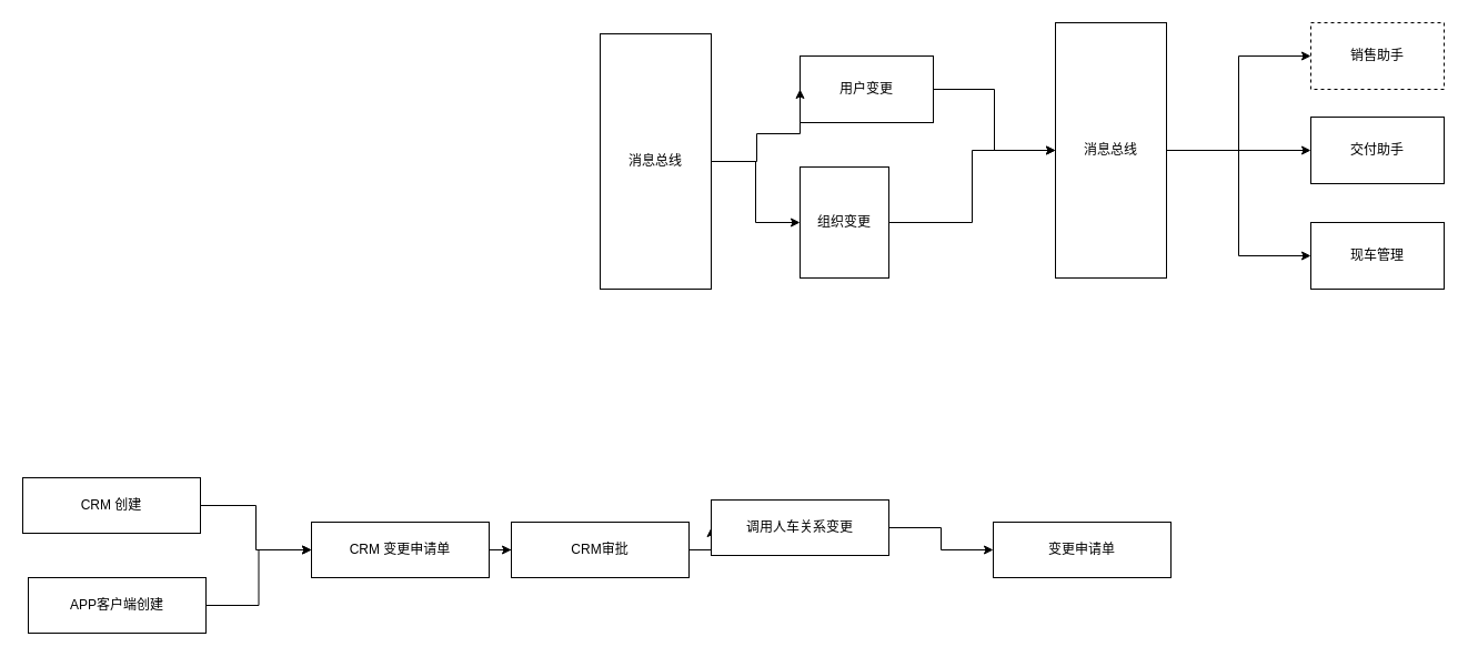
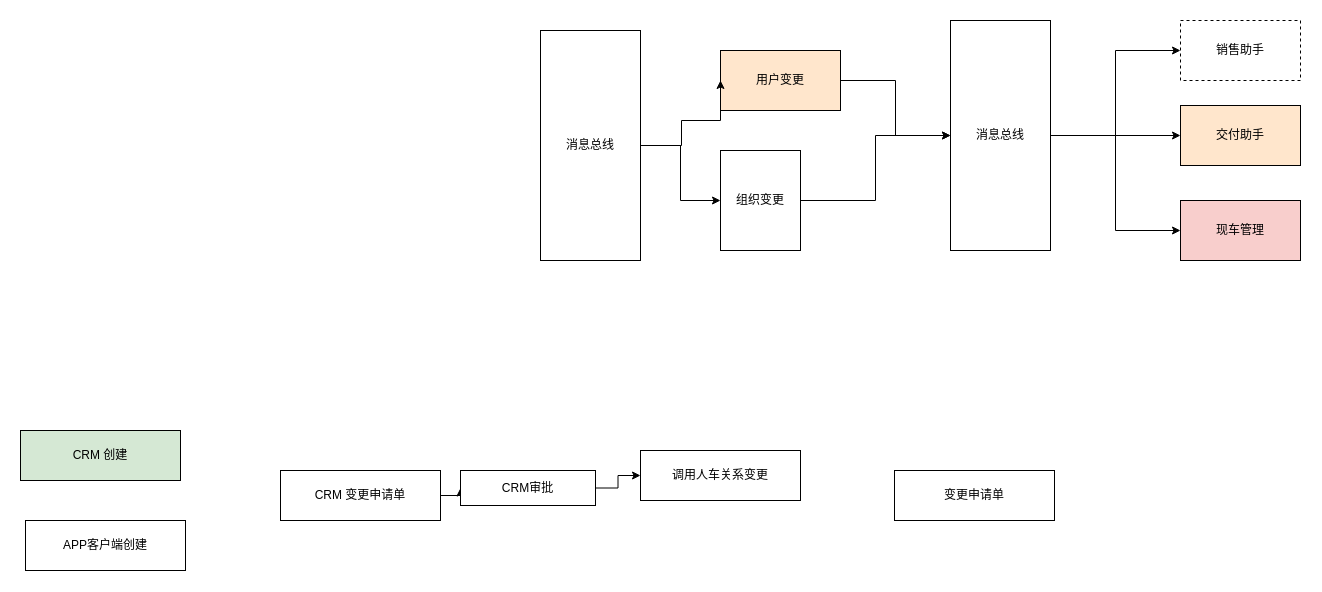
  <mxCell id="0" />
  <mxCell id="1" parent="0" />
  <mxCell id="2" value="" style="edgeStyle=orthogonalEdgeStyle;rounded=0;orthogonalLoop=1;jettySize=auto;html=1;" parent="1" source="3" target="9" edge="1"><mxGeometry relative="1" as="geometry" /></mxCell>
- <mxCell id="3" value="用户变更" style="rounded=0;whiteSpace=wrap;html=1;" parent="1" vertex="1"><mxGeometry x="720" y="50" width="120" height="60" as="geometry" /></mxCell>
+ <mxCell id="3" value="用户变更" style="rounded=0;whiteSpace=wrap;html=1;fillColor=#ffe6cc;" parent="1" vertex="1"><mxGeometry x="720" y="50" width="120" height="60" as="geometry" /></mxCell>
  <mxCell id="4" value="" style="edgeStyle=orthogonalEdgeStyle;rounded=0;orthogonalLoop=1;jettySize=auto;html=1;" parent="1" source="5" target="9" edge="1"><mxGeometry relative="1" as="geometry" /></mxCell>
  <mxCell id="5" value="组织变更" style="rounded=0;whiteSpace=wrap;html=1;" parent="1" vertex="1"><mxGeometry x="720" y="150" width="80" height="100" as="geometry" /></mxCell>
  <mxCell id="6" value="" style="edgeStyle=orthogonalEdgeStyle;rounded=0;orthogonalLoop=1;jettySize=auto;html=1;entryX=0;entryY=0.5;entryDx=0;entryDy=0;" parent="1" source="9" target="10" edge="1"><mxGeometry relative="1" as="geometry"><mxPoint x="1190" y="-10" as="targetPoint" /></mxGeometry></mxCell>
  <mxCell id="7" value="" style="edgeStyle=orthogonalEdgeStyle;rounded=0;orthogonalLoop=1;jettySize=auto;html=1;" parent="1" source="9" target="11" edge="1"><mxGeometry relative="1" as="geometry"><mxPoint x="1170" y="190" as="targetPoint" /></mxGeometry></mxCell>
  <mxCell id="8" value="" style="edgeStyle=orthogonalEdgeStyle;rounded=0;orthogonalLoop=1;jettySize=auto;html=1;" parent="1" source="9" target="12" edge="1"><mxGeometry relative="1" as="geometry" /></mxCell>
  <mxCell id="9" value="消息总线" style="rounded=0;whiteSpace=wrap;html=1;" parent="1" vertex="1"><mxGeometry x="950" y="20" width="100" height="230" as="geometry" /></mxCell>
  <mxCell id="10" value="销售助手" style="rounded=0;whiteSpace=wrap;html=1;dashed=1;" parent="1" vertex="1"><mxGeometry x="1180" y="20" width="120" height="60" as="geometry" /></mxCell>
- <mxCell id="11" value="交付助手" style="whiteSpace=wrap;html=1;rounded=0;" parent="1" vertex="1"><mxGeometry x="1180" y="105" width="120" height="60" as="geometry" /></mxCell>
- <mxCell id="12" value="现车管理" style="whiteSpace=wrap;html=1;rounded=0;" parent="1" vertex="1"><mxGeometry x="1180" y="200" width="120" height="60" as="geometry" /></mxCell>
+ <mxCell id="11" value="交付助手" style="whiteSpace=wrap;html=1;rounded=0;fillColor=#ffe6cc;" parent="1" vertex="1"><mxGeometry x="1180" y="105" width="120" height="60" as="geometry" /></mxCell>
+ <mxCell id="12" value="现车管理" style="whiteSpace=wrap;html=1;rounded=0;fillColor=#f8cecc;" parent="1" vertex="1"><mxGeometry x="1180" y="200" width="120" height="60" as="geometry" /></mxCell>
  <mxCell id="13" value="" style="edgeStyle=orthogonalEdgeStyle;rounded=0;orthogonalLoop=1;jettySize=auto;html=1;entryX=0;entryY=0.5;entryDx=0;entryDy=0;" parent="1" target="3" edge="1"><mxGeometry relative="1" as="geometry"><mxPoint x="600" y="144" as="sourcePoint" /><mxPoint x="710" y="120" as="targetPoint" /><Array as="points"><mxPoint x="600" y="145" /><mxPoint x="681" y="145" /><mxPoint x="681" y="120" /><mxPoint x="720" y="120" /></Array></mxGeometry></mxCell>
  <mxCell id="14" value="" style="edgeStyle=orthogonalEdgeStyle;rounded=0;orthogonalLoop=1;jettySize=auto;html=1;" parent="1" source="15" target="5" edge="1"><mxGeometry relative="1" as="geometry" /></mxCell>
  <mxCell id="15" value="消息总线" style="rounded=0;whiteSpace=wrap;html=1;" parent="1" vertex="1"><mxGeometry x="540" y="30" width="100" height="230" as="geometry" /></mxCell>
- <mxCell id="16" value="" style="edgeStyle=orthogonalEdgeStyle;rounded=0;orthogonalLoop=1;jettySize=auto;html=1;" edge="1" parent="1" source="17" target="21"><mxGeometry relative="1" as="geometry" /></mxCell>
- <mxCell id="17" value="CRM 创建" style="rounded=0;whiteSpace=wrap;html=1;" vertex="1" parent="1"><mxGeometry x="20" y="430" width="160" height="50" as="geometry" /></mxCell>
- <mxCell id="18" value="" style="edgeStyle=orthogonalEdgeStyle;rounded=0;orthogonalLoop=1;jettySize=auto;html=1;" edge="1" parent="1" source="19" target="21"><mxGeometry relative="1" as="geometry" /></mxCell>
+ <mxCell id="17" value="CRM 创建" style="rounded=0;whiteSpace=wrap;html=1;fillColor=#d5e8d4;" vertex="1" parent="1"><mxGeometry x="20" y="430" width="160" height="50" as="geometry" /></mxCell>
  <mxCell id="19" value="APP客户端创建" style="rounded=0;whiteSpace=wrap;html=1;" vertex="1" parent="1"><mxGeometry x="25" y="520" width="160" height="50" as="geometry" /></mxCell>
  <mxCell id="20" value="" style="edgeStyle=orthogonalEdgeStyle;rounded=0;orthogonalLoop=1;jettySize=auto;html=1;" edge="1" parent="1" source="21" target="23"><mxGeometry relative="1" as="geometry" /></mxCell>
  <mxCell id="21" value="CRM 变更申请单" style="rounded=0;whiteSpace=wrap;html=1;" vertex="1" parent="1"><mxGeometry x="280" y="470" width="160" height="50" as="geometry" /></mxCell>
  <mxCell id="22" value="" style="edgeStyle=orthogonalEdgeStyle;rounded=0;orthogonalLoop=1;jettySize=auto;html=1;" edge="1" parent="1" source="23" target="25"><mxGeometry relative="1" as="geometry" /></mxCell>
- <mxCell id="23" value="CRM审批" style="rounded=0;whiteSpace=wrap;html=1;" vertex="1" parent="1"><mxGeometry x="460" y="470" width="160" height="50" as="geometry" /></mxCell>
- <mxCell id="24" value="" style="edgeStyle=orthogonalEdgeStyle;rounded=0;orthogonalLoop=1;jettySize=auto;html=1;" edge="1" parent="1" source="25" target="26"><mxGeometry relative="1" as="geometry" /></mxCell>
+ <mxCell id="23" value="CRM审批" style="rounded=0;whiteSpace=wrap;html=1;" vertex="1" parent="1"><mxGeometry x="460" y="470" width="135" height="35" as="geometry" /></mxCell>
  <mxCell id="25" value="调用人车关系变更" style="rounded=0;whiteSpace=wrap;html=1;" vertex="1" parent="1"><mxGeometry x="640" y="450" width="160" height="50" as="geometry" /></mxCell>
  <mxCell id="26" value="变更申请单" style="rounded=0;whiteSpace=wrap;html=1;" vertex="1" parent="1"><mxGeometry x="894" y="470" width="160" height="50" as="geometry" /></mxCell>
